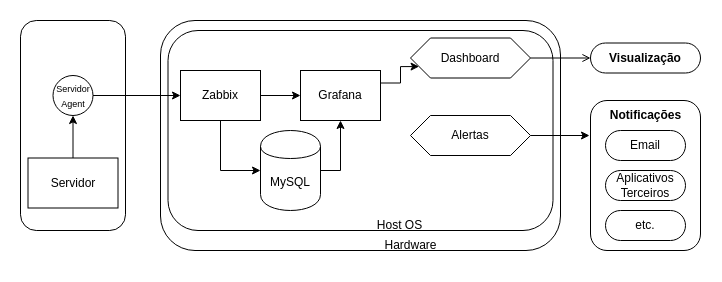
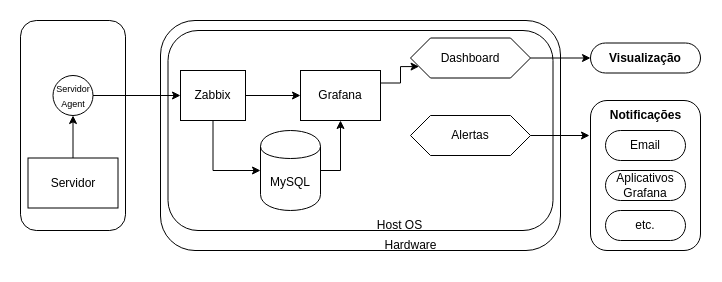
  <mxCell id="0" />
  <mxCell id="1" style="" parent="0" />
  <mxCell id="2" value="" style="rounded=1;whiteSpace=wrap;html=1;shadow=0;treeFolding=0;treeMoving=0;fixDash=0;collapsible=0;recursiveResize=1;expand=1;backgroundOutline=0;movableLabel=0;autosize=0;fixedWidth=0;comic=0;" parent="1" vertex="1"><mxGeometry x="160" y="20" width="400" height="230" as="geometry" /></mxCell>
  <mxCell id="3" value="" style="rounded=1;whiteSpace=wrap;html=1;shadow=0;glass=0;perimeterSpacing=1;" parent="1" vertex="1"><mxGeometry x="167.5" y="30" width="385" height="200" as="geometry" /></mxCell>
  <mxCell id="4" style="edgeStyle=orthogonalEdgeStyle;rounded=0;orthogonalLoop=1;jettySize=auto;html=1;exitX=0.5;exitY=1;exitDx=0;exitDy=0;entryX=0;entryY=0.5;entryDx=0;entryDy=0;shadow=0;" parent="1" source="6" target="10" edge="1"><mxGeometry relative="1" as="geometry" /></mxCell>
  <mxCell id="5" style="edgeStyle=orthogonalEdgeStyle;rounded=0;orthogonalLoop=1;jettySize=auto;html=1;exitX=1;exitY=0.5;exitDx=0;exitDy=0;entryX=0;entryY=0.5;entryDx=0;entryDy=0;shadow=0;" parent="1" source="6" target="8" edge="1"><mxGeometry relative="1" as="geometry" /></mxCell>
- <mxCell id="6" value="&lt;div&gt;Zabbix&lt;/div&gt;" style="html=1;whiteSpace=wrap;shadow=0;" parent="1" vertex="1"><mxGeometry x="180" y="70" width="80" height="50" as="geometry" /></mxCell>
+ <mxCell id="6" value="&lt;div&gt;Zabbix&lt;/div&gt;" style="html=1;whiteSpace=wrap;shadow=0;" parent="1" vertex="1"><mxGeometry x="180" y="70" width="65" height="50" as="geometry" /></mxCell>
  <mxCell id="7" style="edgeStyle=orthogonalEdgeStyle;rounded=0;orthogonalLoop=1;jettySize=auto;html=1;exitX=1;exitY=0.25;exitDx=0;exitDy=0;entryX=0;entryY=0.75;entryDx=0;entryDy=0;shadow=0;" parent="1" source="8" target="11" edge="1"><mxGeometry relative="1" as="geometry" /></mxCell>
  <mxCell id="8" value="&lt;div&gt;Grafana&lt;/div&gt;" style="html=1;whiteSpace=wrap;shadow=0;" parent="1" vertex="1"><mxGeometry x="300" y="70" width="80" height="50" as="geometry" /></mxCell>
  <mxCell id="9" style="edgeStyle=orthogonalEdgeStyle;rounded=0;orthogonalLoop=1;jettySize=auto;html=1;exitX=1;exitY=0.5;exitDx=0;exitDy=0;entryX=0.5;entryY=1;entryDx=0;entryDy=0;shadow=0;" parent="1" source="10" target="8" edge="1"><mxGeometry relative="1" as="geometry" /></mxCell>
  <mxCell id="10" value="MySQL" style="shape=cylinder;whiteSpace=wrap;html=1;boundedLbl=1;backgroundOutline=1;shadow=0;" parent="1" vertex="1"><mxGeometry x="260" y="130" width="60" height="80" as="geometry" /></mxCell>
  <mxCell id="11" value="&lt;div&gt;Dashboard&lt;/div&gt;" style="shape=hexagon;perimeter=hexagonPerimeter2;whiteSpace=wrap;html=1;fixedSize=1;shadow=0;" parent="1" vertex="1"><mxGeometry x="410" y="37.5" width="120" height="40" as="geometry" /></mxCell>
  <mxCell id="12" style="edgeStyle=orthogonalEdgeStyle;rounded=0;orthogonalLoop=1;jettySize=auto;html=1;exitX=1;exitY=0.5;exitDx=0;exitDy=0;shadow=0;" parent="1" source="13" target="23" edge="1"><mxGeometry relative="1" as="geometry"><Array as="points"><mxPoint x="610" y="135" /><mxPoint x="610" y="178" /></Array></mxGeometry></mxCell>
  <mxCell id="13" value="&lt;div&gt;Alertas&lt;/div&gt;" style="shape=hexagon;perimeter=hexagonPerimeter2;whiteSpace=wrap;html=1;fixedSize=1;shadow=0;" parent="1" vertex="1"><mxGeometry x="410" y="115" width="120" height="40" as="geometry" /></mxCell>
  <mxCell id="14" value="&lt;div&gt;Hardware&lt;/div&gt;" style="text;html=1;align=center;verticalAlign=middle;resizable=0;points=[];autosize=1;strokeColor=none;fillColor=none;shadow=0;" parent="1" vertex="1"><mxGeometry x="370" y="230" width="80" height="30" as="geometry" /></mxCell>
  <mxCell id="15" value="Host OS" style="text;html=1;align=center;verticalAlign=middle;resizable=0;points=[];autosize=1;strokeColor=none;fillColor=none;shadow=0;" parent="1" vertex="1"><mxGeometry x="364" y="210" width="70" height="30" as="geometry" /></mxCell>
  <mxCell id="16" value="&lt;div&gt;&lt;b&gt;Visualização&lt;/b&gt;&lt;/div&gt;" style="html=1;dashed=0;whiteSpace=wrap;shape=mxgraph.dfd.start;shadow=0;" parent="1" vertex="1"><mxGeometry x="590" y="42.5" width="110" height="30" as="geometry" /></mxCell>
- <mxCell id="17" style="edgeStyle=orthogonalEdgeStyle;rounded=0;orthogonalLoop=1;jettySize=auto;html=1;exitX=1;exitY=0.5;exitDx=0;exitDy=0;entryX=0;entryY=0.5;entryDx=0;entryDy=0;entryPerimeter=0;shadow=0;endArrow=open;" parent="1" source="11" target="16" edge="1"><mxGeometry relative="1" as="geometry" /></mxCell>
+ <mxCell id="17" style="edgeStyle=orthogonalEdgeStyle;rounded=0;orthogonalLoop=1;jettySize=auto;html=1;exitX=1;exitY=0.5;exitDx=0;exitDy=0;entryX=0;entryY=0.5;entryDx=0;entryDy=0;entryPerimeter=0;shadow=0;" parent="1" source="11" target="16" edge="1"><mxGeometry relative="1" as="geometry" /></mxCell>
  <mxCell id="18" value="" style="rounded=1;whiteSpace=wrap;html=1;shadow=0;glass=0;perimeterSpacing=1;" parent="1" vertex="1"><mxGeometry x="20" y="20" width="105" height="210" as="geometry" /></mxCell>
  <mxCell id="19" style="edgeStyle=orthogonalEdgeStyle;rounded=0;orthogonalLoop=1;jettySize=auto;html=1;exitX=1;exitY=0.5;exitDx=0;exitDy=0;entryX=0;entryY=0.5;entryDx=0;entryDy=0;shadow=0;" edge="1" parent="1" source="20" target="6"><mxGeometry relative="1" as="geometry" /></mxCell>
  <mxCell id="20" value="&lt;div&gt;&lt;font style=&quot;font-size: 9px;&quot;&gt;Servidor Agent&lt;/font&gt;&lt;/div&gt;" style="ellipse;whiteSpace=wrap;html=1;aspect=fixed;shadow=0;" parent="1" vertex="1"><mxGeometry x="52.5" y="75" width="40" height="40" as="geometry" /></mxCell>
  <mxCell id="21" value="" style="edgeStyle=orthogonalEdgeStyle;rounded=0;orthogonalLoop=1;jettySize=auto;html=1;shadow=0;" parent="1" source="22" target="20" edge="1"><mxGeometry relative="1" as="geometry" /></mxCell>
  <mxCell id="22" value="&lt;div&gt;Servidor&lt;/div&gt;" style="html=1;whiteSpace=wrap;shadow=0;" parent="1" vertex="1"><mxGeometry x="27.5" y="157.5" width="90" height="50" as="geometry" /></mxCell>
  <mxCell id="23" value="" style="rounded=1;whiteSpace=wrap;html=1;shadow=0;glass=0;perimeterSpacing=1;" parent="1" vertex="1"><mxGeometry x="590" y="100" width="110" height="150" as="geometry" /></mxCell>
  <mxCell id="24" value="Email" style="html=1;dashed=0;whiteSpace=wrap;shape=mxgraph.dfd.start;shadow=0;" parent="1" vertex="1"><mxGeometry x="605" y="130" width="80" height="30" as="geometry" /></mxCell>
- <mxCell id="25" value="&lt;div&gt;Aplicativos Terceiros&lt;/div&gt;" style="html=1;dashed=0;whiteSpace=wrap;shape=mxgraph.dfd.start;shadow=0;" parent="1" vertex="1"><mxGeometry x="605" y="170" width="80" height="30" as="geometry" /></mxCell>
+ <mxCell id="25" value="&lt;div&gt;Aplicativos Grafana&lt;/div&gt;" style="html=1;dashed=0;whiteSpace=wrap;shape=mxgraph.dfd.start;shadow=0;" parent="1" vertex="1"><mxGeometry x="605" y="170" width="80" height="30" as="geometry" /></mxCell>
  <mxCell id="26" value="&lt;div&gt;etc.&lt;/div&gt;" style="html=1;dashed=0;whiteSpace=wrap;shape=mxgraph.dfd.start;shadow=0;" parent="1" vertex="1"><mxGeometry x="605" y="210" width="80" height="30" as="geometry" /></mxCell>
  <mxCell id="27" value="&lt;div&gt;&lt;b&gt;Notificações&lt;/b&gt;&lt;/div&gt;" style="text;html=1;align=center;verticalAlign=middle;resizable=0;points=[];autosize=1;strokeColor=none;fillColor=none;shadow=0;" parent="1" vertex="1"><mxGeometry x="600" y="100" width="90" height="30" as="geometry" /></mxCell>
